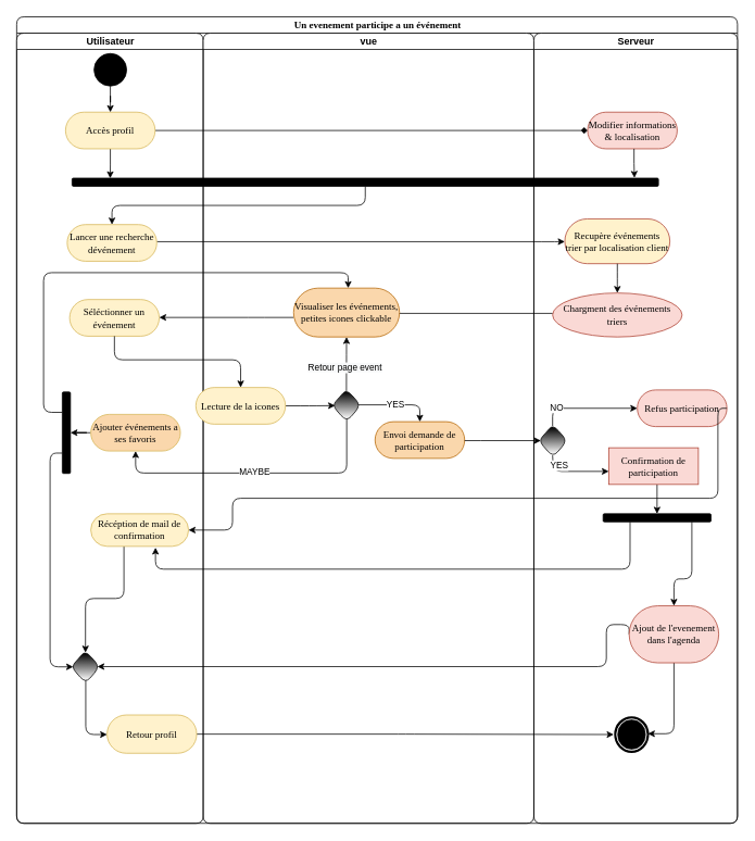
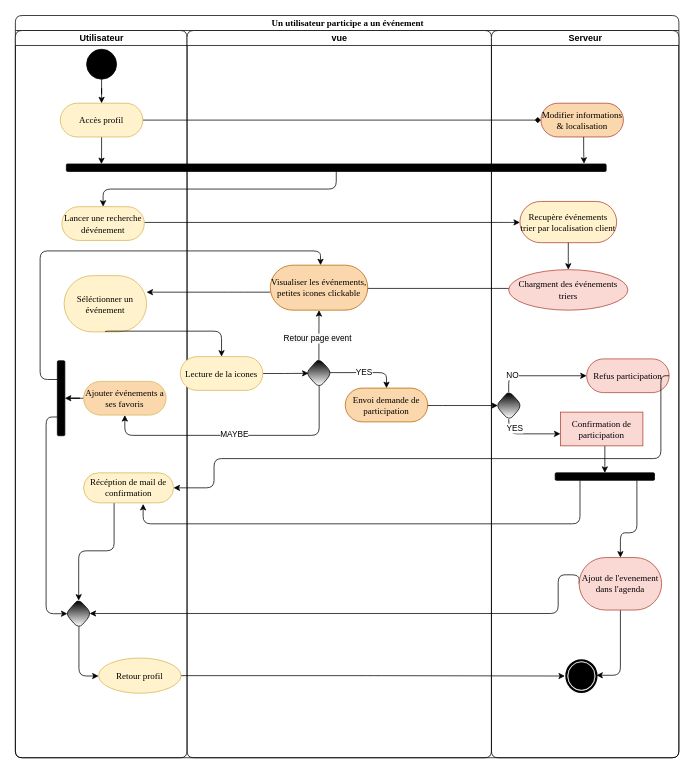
  <mxCell id="0" />
  <mxCell id="1" parent="0" />
- <mxCell id="2" value="Un evenement participe a un événement" style="swimlane;html=1;childLayout=stackLayout;startSize=20;shadow=0;comic=0;labelBackgroundColor=none;strokeWidth=1;fontFamily=Verdana;fontSize=12;align=center;rounded=1;" parent="1" vertex="1"><mxGeometry x="20" y="20" width="885" height="990" as="geometry" /></mxCell>
+ <mxCell id="2" value="Un utilisateur participe a un événement" style="swimlane;html=1;childLayout=stackLayout;startSize=20;shadow=0;comic=0;labelBackgroundColor=none;strokeWidth=1;fontFamily=Verdana;fontSize=12;align=center;rounded=1;" parent="1" vertex="1"><mxGeometry x="20" y="20" width="885" height="990" as="geometry" /></mxCell>
  <mxCell id="3" style="edgeStyle=orthogonalEdgeStyle;orthogonalLoop=1;jettySize=auto;html=1;exitX=1;exitY=0.5;exitDx=0;exitDy=0;" parent="2" source="16" edge="1"><mxGeometry relative="1" as="geometry"><Array as="points"><mxPoint x="478" y="881" /><mxPoint x="734" y="881" /></Array><mxPoint x="221.0" y="886" as="sourcePoint" /><mxPoint x="733" y="881" as="targetPoint" /></mxGeometry></mxCell>
  <mxCell id="4" style="edgeStyle=orthogonalEdgeStyle;orthogonalLoop=1;jettySize=auto;html=1;" parent="2" source="14" target="40" edge="1"><mxGeometry relative="1" as="geometry"><mxPoint x="639" y="276" as="targetPoint" /><Array as="points"><mxPoint x="654" y="276" /><mxPoint x="654" y="276" /></Array></mxGeometry></mxCell>
  <mxCell id="5" style="edgeStyle=orthogonalEdgeStyle;orthogonalLoop=1;jettySize=auto;html=1;entryX=0.915;entryY=0.49;entryDx=0;entryDy=0;exitX=0;exitY=0.5;exitDx=0;exitDy=0;entryPerimeter=0;" parent="2" source="43" target="17" edge="1"><mxGeometry relative="1" as="geometry"><Array as="points"><mxPoint x="724" y="746" /><mxPoint x="724" y="798" /></Array><mxPoint x="698" y="718" as="sourcePoint" /></mxGeometry></mxCell>
  <mxCell id="6" style="edgeStyle=orthogonalEdgeStyle;orthogonalLoop=1;jettySize=auto;html=1;entryX=0.662;entryY=1.038;entryDx=0;entryDy=0;entryPerimeter=0;exitX=0.25;exitY=1;exitDx=0;exitDy=0;" parent="2" source="53" target="11" edge="1"><mxGeometry relative="1" as="geometry"><mxPoint x="764" y="630" as="sourcePoint" /><mxPoint x="181" y="656" as="targetPoint" /><Array as="points"><mxPoint x="753" y="678" /><mxPoint x="170" y="678" /></Array></mxGeometry></mxCell>
  <mxCell id="7" style="edgeStyle=orthogonalEdgeStyle;orthogonalLoop=1;jettySize=auto;html=1;entryX=1;entryY=0.5;entryDx=0;entryDy=0;" parent="2" source="41" target="29" edge="1"><mxGeometry relative="1" as="geometry"><mxPoint x="507" y="307" as="targetPoint" /><Array as="points"><mxPoint x="459" y="364" /></Array><mxPoint x="632" y="366.571" as="sourcePoint" /></mxGeometry></mxCell>
  <mxCell id="8" value="Utilisateur" style="swimlane;html=1;startSize=20;align=center;rounded=1;" parent="2" vertex="1"><mxGeometry y="20" width="229" height="970" as="geometry" /></mxCell>
- <mxCell id="9" value="Séléctionner un événement" style="whiteSpace=wrap;html=1;shadow=0;comic=0;labelBackgroundColor=none;strokeWidth=1;fontFamily=Verdana;fontSize=12;align=center;arcSize=50;fillColor=#fff2cc;strokeColor=#d6b656;rounded=1;" parent="8" vertex="1"><mxGeometry x="65" y="327" width="110" height="45" as="geometry" /></mxCell>
+ <mxCell id="9" value="Séléctionner un événement" style="whiteSpace=wrap;html=1;shadow=0;comic=0;labelBackgroundColor=none;strokeWidth=1;fontFamily=Verdana;fontSize=12;align=center;arcSize=50;fillColor=#fff2cc;strokeColor=#d6b656;rounded=1;" parent="8" vertex="1"><mxGeometry x="65" y="327" width="110" height="75" as="geometry" /></mxCell>
  <mxCell id="10" style="edgeStyle=orthogonalEdgeStyle;orthogonalLoop=1;jettySize=auto;html=1;entryX=0.499;entryY=0.06;entryDx=0;entryDy=0;entryPerimeter=0;exitX=0.339;exitY=0.998;exitDx=0;exitDy=0;exitPerimeter=0;" parent="8" source="11" target="17" edge="1"><mxGeometry relative="1" as="geometry" /></mxCell>
  <mxCell id="11" value="Récéption de mail de confirmation" style="whiteSpace=wrap;html=1;shadow=0;comic=0;labelBackgroundColor=none;strokeWidth=1;fontFamily=Verdana;fontSize=12;align=center;arcSize=50;fillColor=#fff2cc;strokeColor=#d6b656;rounded=1;" parent="8" vertex="1"><mxGeometry x="91" y="590" width="120" height="40" as="geometry" /></mxCell>
  <mxCell id="12" style="edgeStyle=orthogonalEdgeStyle;rounded=0;orthogonalLoop=1;jettySize=auto;html=1;entryX=0.5;entryY=0;entryDx=0;entryDy=0;" parent="8" source="13" target="15" edge="1"><mxGeometry relative="1" as="geometry" /></mxCell>
  <mxCell id="13" value="Ajouter événements a ses favoris" style="whiteSpace=wrap;html=1;shadow=0;comic=0;labelBackgroundColor=none;strokeWidth=1;fontFamily=Verdana;fontSize=12;align=center;arcSize=50;fillColor=#fad7ac;strokeColor=#d6b656;rounded=1;" parent="8" vertex="1"><mxGeometry x="91" y="468" width="110" height="45" as="geometry" /></mxCell>
  <mxCell id="14" value="Lancer une recherche dévénement" style="whiteSpace=wrap;html=1;shadow=0;comic=0;labelBackgroundColor=none;strokeWidth=1;fontFamily=Verdana;fontSize=12;align=center;arcSize=50;fillColor=#fff2cc;strokeColor=#d6b656;rounded=1;" parent="8" vertex="1"><mxGeometry x="62" y="235" width="110" height="45" as="geometry" /></mxCell>
  <mxCell id="15" value="" style="whiteSpace=wrap;html=1;rotation=90;rounded=1;fillColor=#000000;" parent="8" vertex="1"><mxGeometry x="11" y="485.5" width="100" height="10" as="geometry" /></mxCell>
- <mxCell id="16" value="Retour profil" style="whiteSpace=wrap;html=1;shadow=0;comic=0;labelBackgroundColor=none;strokeWidth=1;fontFamily=Verdana;fontSize=12;align=center;arcSize=50;fillColor=#fff2cc;strokeColor=#d6b656;rounded=1;" parent="8" vertex="1"><mxGeometry x="111" y="837" width="110" height="47" as="geometry" /></mxCell>
+ <mxCell id="16" value="Retour profil" style="ellipse;whiteSpace=wrap;html=1;shadow=0;comic=0;labelBackgroundColor=none;strokeWidth=1;fontFamily=Verdana;fontSize=12;align=center;arcSize=50;fillColor=#fff2cc;strokeColor=#d6b656;" parent="8" vertex="1"><mxGeometry x="111" y="837" width="110" height="47" as="geometry" /></mxCell>
  <mxCell id="17" value="" style="rhombus;whiteSpace=wrap;html=1;fillColor=#000000;gradientColor=#ffffff;rounded=1;" parent="8" vertex="1"><mxGeometry x="67" y="758" width="35" height="40" as="geometry" /></mxCell>
  <mxCell id="18" style="edgeStyle=orthogonalEdgeStyle;rounded=1;orthogonalLoop=1;jettySize=auto;html=1;entryX=0.069;entryY=0.498;entryDx=0;entryDy=0;exitX=0.75;exitY=1;exitDx=0;exitDy=0;entryPerimeter=0;" parent="8" source="15" target="17" edge="1"><mxGeometry relative="1" as="geometry"><mxPoint x="18.143" y="781.143" as="targetPoint" /><Array as="points"><mxPoint x="41" y="516" /><mxPoint x="41" y="778" /></Array></mxGeometry></mxCell>
  <mxCell id="19" style="edgeStyle=orthogonalEdgeStyle;rounded=1;orthogonalLoop=1;jettySize=auto;html=1;exitX=0.508;exitY=0.912;exitDx=0;exitDy=0;exitPerimeter=0;" parent="8" source="17" target="16" edge="1"><mxGeometry relative="1" as="geometry"><mxPoint x="110" y="838" as="targetPoint" /><mxPoint x="76" y="827" as="sourcePoint" /><Array as="points"><mxPoint x="85" y="861" /></Array></mxGeometry></mxCell>
  <mxCell id="20" value="" style="ellipse;whiteSpace=wrap;html=1;shadow=0;comic=0;labelBackgroundColor=none;strokeWidth=1;fontFamily=Verdana;fontSize=12;align=center;fillColor=#000000;rounded=1;" parent="8" vertex="1"><mxGeometry x="95" y="25" width="40" height="40" as="geometry" /></mxCell>
  <mxCell id="21" style="edgeStyle=orthogonalEdgeStyle;orthogonalLoop=1;jettySize=auto;html=1;entryX=0.5;entryY=0;entryDx=0;entryDy=0;" parent="2" source="28" target="14" edge="1"><mxGeometry relative="1" as="geometry" /></mxCell>
  <mxCell id="22" style="edgeStyle=orthogonalEdgeStyle;orthogonalLoop=1;jettySize=auto;html=1;" parent="2" source="29" target="9" edge="1"><mxGeometry relative="1" as="geometry"><mxPoint x="152" y="353" as="targetPoint" /><Array as="points"><mxPoint x="294" y="369" /><mxPoint x="294" y="369" /></Array></mxGeometry></mxCell>
  <mxCell id="23" style="edgeStyle=orthogonalEdgeStyle;orthogonalLoop=1;jettySize=auto;html=1;exitX=0.25;exitY=1;exitDx=0;exitDy=0;" parent="2" source="15" target="29" edge="1"><mxGeometry relative="1" as="geometry"><Array as="points"><mxPoint x="33" y="486" /><mxPoint x="33" y="314" /><mxPoint x="407" y="314" /></Array><mxPoint x="367" y="334" as="targetPoint" /></mxGeometry></mxCell>
  <mxCell id="24" style="edgeStyle=orthogonalEdgeStyle;orthogonalLoop=1;jettySize=auto;html=1;exitX=0.506;exitY=0.904;exitDx=0;exitDy=0;exitPerimeter=0;entryX=0.5;entryY=1;entryDx=0;entryDy=0;" parent="2" source="32" target="13" edge="1"><mxGeometry relative="1" as="geometry"><mxPoint x="121" y="518" as="targetPoint" /><Array as="points"><mxPoint x="405" y="560" /><mxPoint x="146" y="560" /></Array></mxGeometry></mxCell>
  <mxCell id="25" value="MAYBE" style="edgeLabel;html=1;align=center;verticalAlign=middle;resizable=0;points=[];rounded=1;" parent="24" vertex="1" connectable="0"><mxGeometry x="0.023" y="-2" relative="1" as="geometry"><mxPoint as="offset" /></mxGeometry></mxCell>
  <mxCell id="26" style="edgeStyle=orthogonalEdgeStyle;orthogonalLoop=1;jettySize=auto;html=1;exitX=0.5;exitY=1;exitDx=0;exitDy=0;entryX=0.5;entryY=0;entryDx=0;entryDy=0;" parent="2" source="9" target="34" edge="1"><mxGeometry relative="1" as="geometry"><mxPoint x="101" y="453" as="targetPoint" /><Array as="points"><mxPoint x="120" y="421" /><mxPoint x="275" y="421" /></Array></mxGeometry></mxCell>
  <mxCell id="27" value="vue" style="swimlane;html=1;startSize=20;align=center;rounded=1;" parent="2" vertex="1"><mxGeometry x="229" y="20" width="406" height="970" as="geometry" /></mxCell>
  <mxCell id="28" value="" style="whiteSpace=wrap;html=1;fillColor=#000000;rounded=1;" parent="27" vertex="1"><mxGeometry x="-161" y="178" width="720" height="10" as="geometry" /></mxCell>
  <mxCell id="29" value="Visualiser les événements, petites icones clickable" style="whiteSpace=wrap;html=1;shadow=0;comic=0;labelBackgroundColor=none;strokeWidth=1;fontFamily=Verdana;fontSize=12;align=center;arcSize=50;fillColor=#fad7ac;strokeColor=#b46504;rounded=1;" parent="27" vertex="1"><mxGeometry x="111" y="313" width="130" height="60" as="geometry" /></mxCell>
  <mxCell id="30" style="edgeStyle=orthogonalEdgeStyle;orthogonalLoop=1;jettySize=auto;html=1;exitX=0.496;exitY=0.062;exitDx=0;exitDy=0;exitPerimeter=0;" parent="27" source="32" target="29" edge="1"><mxGeometry relative="1" as="geometry"><Array as="points" /></mxGeometry></mxCell>
  <mxCell id="31" value="&lt;span style=&quot;background-color: rgb(248 , 249 , 250)&quot;&gt;Retour page event&lt;/span&gt;" style="edgeLabel;html=1;align=center;verticalAlign=middle;resizable=0;points=[];rounded=1;" parent="30" vertex="1" connectable="0"><mxGeometry x="-0.373" y="2" relative="1" as="geometry"><mxPoint y="-8" as="offset" /></mxGeometry></mxCell>
  <mxCell id="32" value="" style="rhombus;whiteSpace=wrap;html=1;fillColor=#000000;gradientColor=#ffffff;rounded=1;" parent="27" vertex="1"><mxGeometry x="158.5" y="437" width="35" height="40" as="geometry" /></mxCell>
  <mxCell id="33" style="edgeStyle=orthogonalEdgeStyle;orthogonalLoop=1;jettySize=auto;html=1;entryX=0.099;entryY=0.506;entryDx=0;entryDy=0;entryPerimeter=0;" parent="27" source="34" target="32" edge="1"><mxGeometry relative="1" as="geometry" /></mxCell>
  <mxCell id="34" value="Lecture de la icones" style="whiteSpace=wrap;html=1;shadow=0;comic=0;labelBackgroundColor=none;strokeWidth=1;fontFamily=Verdana;fontSize=12;align=center;arcSize=50;fillColor=#fff2cc;strokeColor=#d6b656;rounded=1;" parent="27" vertex="1"><mxGeometry x="-9" y="435" width="110" height="45" as="geometry" /></mxCell>
  <mxCell id="35" value="Envoi demande de participation" style="whiteSpace=wrap;html=1;shadow=0;comic=0;labelBackgroundColor=none;strokeWidth=1;fontFamily=Verdana;fontSize=12;align=center;arcSize=50;fillColor=#fad7ac;strokeColor=#b46504;rounded=1;" parent="27" vertex="1"><mxGeometry x="211" y="477" width="110" height="45" as="geometry" /></mxCell>
  <mxCell id="36" style="edgeStyle=orthogonalEdgeStyle;orthogonalLoop=1;jettySize=auto;html=1;entryX=0.5;entryY=0;entryDx=0;entryDy=0;exitX=0.914;exitY=0.483;exitDx=0;exitDy=0;exitPerimeter=0;" parent="27" source="32" target="35" edge="1"><mxGeometry relative="1" as="geometry"><mxPoint x="351" y="435.5" as="targetPoint" /></mxGeometry></mxCell>
  <mxCell id="37" value="YES" style="edgeLabel;html=1;align=center;verticalAlign=middle;resizable=0;points=[];rounded=1;" parent="36" vertex="1" connectable="0"><mxGeometry x="-0.287" y="1" relative="1" as="geometry"><mxPoint x="11" as="offset" /></mxGeometry></mxCell>
  <mxCell id="38" value="Serveur" style="swimlane;html=1;startSize=20;rounded=1;" parent="2" vertex="1"><mxGeometry x="635" y="20" width="250" height="970" as="geometry" /></mxCell>
  <mxCell id="39" value="" style="shape=mxgraph.bpmn.shape;html=1;verticalLabelPosition=bottom;verticalAlign=top;perimeter=ellipsePerimeter;outline=end;symbol=terminate;shadow=0;comic=0;strokeWidth=1;fontFamily=Verdana;fontSize=12;align=center;rounded=1;" parent="38" vertex="1"><mxGeometry x="100" y="840" width="40" height="42" as="geometry" /></mxCell>
  <mxCell id="40" value="Recupère événements trier par localisation client" style="whiteSpace=wrap;html=1;shadow=0;comic=0;labelBackgroundColor=none;strokeWidth=1;fontFamily=Verdana;fontSize=12;align=center;arcSize=50;fillColor=#fff2cc;strokeColor=#ae4132;rounded=1;" parent="38" vertex="1"><mxGeometry x="38" y="228" width="129" height="55" as="geometry" /></mxCell>
  <mxCell id="41" value="Chargment des événements triers" style="ellipse;whiteSpace=wrap;html=1;shadow=0;comic=0;labelBackgroundColor=none;strokeWidth=1;fontFamily=Verdana;fontSize=12;align=center;arcSize=50;fillColor=#fad9d5;strokeColor=#ae4132;" parent="38" vertex="1"><mxGeometry x="23" y="319" width="159" height="54" as="geometry" /></mxCell>
  <mxCell id="42" style="edgeStyle=orthogonalEdgeStyle;rounded=1;orthogonalLoop=1;jettySize=auto;html=1;exitX=0.5;exitY=1;exitDx=0;exitDy=0;" parent="38" source="43" edge="1"><mxGeometry relative="1" as="geometry"><Array as="points"><mxPoint x="172" y="860" /></Array><mxPoint x="140" y="860" as="targetPoint" /></mxGeometry></mxCell>
  <mxCell id="43" value="Ajout de l'evenement dans l'agenda" style="whiteSpace=wrap;html=1;shadow=0;comic=0;labelBackgroundColor=none;strokeWidth=1;fontFamily=Verdana;fontSize=12;align=center;arcSize=50;fillColor=#fad9d5;strokeColor=#ae4132;rounded=1;" parent="38" vertex="1"><mxGeometry x="117" y="703" width="110" height="70" as="geometry" /></mxCell>
- <mxCell id="44" value="Modifier informations &amp;amp; localisation" style="whiteSpace=wrap;html=1;shadow=0;comic=0;labelBackgroundColor=none;strokeWidth=1;fontFamily=Verdana;fontSize=12;align=center;arcSize=50;fillColor=#fad9d5;strokeColor=#ae4132;rounded=1;" parent="38" vertex="1"><mxGeometry x="66" y="97" width="110" height="45" as="geometry" /></mxCell>
+ <mxCell id="44" value="Modifier informations &amp;amp; localisation" style="whiteSpace=wrap;html=1;shadow=0;comic=0;labelBackgroundColor=none;strokeWidth=1;fontFamily=Verdana;fontSize=12;align=center;arcSize=50;fillColor=#fad7ac;strokeColor=#ae4132;rounded=1;" parent="38" vertex="1"><mxGeometry x="66" y="97" width="110" height="45" as="geometry" /></mxCell>
  <mxCell id="45" style="edgeStyle=orthogonalEdgeStyle;rounded=0;orthogonalLoop=1;jettySize=auto;html=1;entryX=0.5;entryY=0;entryDx=0;entryDy=0;exitX=0.539;exitY=1.002;exitDx=0;exitDy=0;exitPerimeter=0;" parent="38" source="46" target="53" edge="1"><mxGeometry relative="1" as="geometry"><mxPoint x="151" y="564" as="sourcePoint" /><mxPoint x="166.031" y="591.43" as="targetPoint" /><Array as="points" /></mxGeometry></mxCell>
  <mxCell id="46" value="Confirmation de participation" style="whiteSpace=wrap;html=1;shadow=0;comic=0;labelBackgroundColor=none;strokeWidth=1;fontFamily=Verdana;fontSize=12;align=center;arcSize=50;fillColor=#fad9d5;strokeColor=#ae4132;rounded=0;" parent="38" vertex="1"><mxGeometry x="92" y="509" width="110" height="45" as="geometry" /></mxCell>
  <mxCell id="47" style="edgeStyle=orthogonalEdgeStyle;orthogonalLoop=1;jettySize=auto;html=1;entryX=0;entryY=0.5;entryDx=0;entryDy=0;exitX=0.486;exitY=0.053;exitDx=0;exitDy=0;exitPerimeter=0;" parent="38" source="49" target="50" edge="1"><mxGeometry relative="1" as="geometry"><mxPoint x="272" y="448" as="targetPoint" /><Array as="points"><mxPoint x="23" y="461" /></Array></mxGeometry></mxCell>
  <mxCell id="48" value="NO" style="edgeLabel;html=1;align=center;verticalAlign=middle;resizable=0;points=[];rounded=1;" parent="47" vertex="1" connectable="0"><mxGeometry x="-0.574" y="1" relative="1" as="geometry"><mxPoint as="offset" /></mxGeometry></mxCell>
  <mxCell id="49" value="" style="rhombus;whiteSpace=wrap;html=1;fillColor=#000000;gradientColor=#ffffff;rounded=1;" parent="38" vertex="1"><mxGeometry x="6" y="480.5" width="35" height="40" as="geometry" /></mxCell>
  <mxCell id="50" value="Refus participation" style="whiteSpace=wrap;html=1;shadow=0;comic=0;labelBackgroundColor=none;strokeWidth=1;fontFamily=Verdana;fontSize=12;align=center;arcSize=50;fillColor=#fad9d5;strokeColor=#ae4132;rounded=1;" parent="38" vertex="1"><mxGeometry x="127" y="438" width="110" height="45" as="geometry" /></mxCell>
  <mxCell id="51" style="edgeStyle=orthogonalEdgeStyle;orthogonalLoop=1;jettySize=auto;html=1;entryX=0.5;entryY=0;entryDx=0;entryDy=0;" parent="38" source="40" target="41" edge="1"><mxGeometry relative="1" as="geometry"><mxPoint x="-2" y="303" as="targetPoint" /><Array as="points"><mxPoint x="103" y="303" /><mxPoint x="102" y="303" /></Array></mxGeometry></mxCell>
  <mxCell id="52" style="edgeStyle=orthogonalEdgeStyle;rounded=1;orthogonalLoop=1;jettySize=auto;html=1;entryX=0.5;entryY=0;entryDx=0;entryDy=0;" parent="38" source="53" target="43" edge="1"><mxGeometry relative="1" as="geometry"><Array as="points"><mxPoint x="194" y="670" /><mxPoint x="172" y="670" /></Array></mxGeometry></mxCell>
  <mxCell id="53" value="" style="whiteSpace=wrap;html=1;rotation=0;fillColor=#000000;rounded=1;" parent="38" vertex="1"><mxGeometry x="85" y="590" width="132.49" height="10" as="geometry" /></mxCell>
  <mxCell id="54" style="edgeStyle=orthogonalEdgeStyle;orthogonalLoop=1;jettySize=auto;html=1;exitX=0.486;exitY=0.946;exitDx=0;exitDy=0;exitPerimeter=0;" parent="38" source="49" target="46" edge="1"><mxGeometry relative="1" as="geometry"><mxPoint x="111" y="534.5" as="targetPoint" /><mxPoint x="23.5" y="523.5" as="sourcePoint" /><Array as="points"><mxPoint x="24" y="518" /><mxPoint x="24" y="538" /></Array></mxGeometry></mxCell>
  <mxCell id="55" value="YES" style="edgeLabel;html=1;align=center;verticalAlign=middle;resizable=0;points=[];rounded=1;" parent="54" vertex="1" connectable="0"><mxGeometry x="-0.783" y="3" relative="1" as="geometry"><mxPoint x="4" y="2" as="offset" /></mxGeometry></mxCell>
  <mxCell id="56" style="edgeStyle=orthogonalEdgeStyle;rounded=0;orthogonalLoop=1;jettySize=auto;html=1;entryX=0.073;entryY=0.493;entryDx=0;entryDy=0;entryPerimeter=0;" parent="2" source="35" target="49" edge="1"><mxGeometry relative="1" as="geometry"><Array as="points"><mxPoint x="570" y="521" /></Array></mxGeometry></mxCell>
  <mxCell id="57" style="edgeStyle=orthogonalEdgeStyle;rounded=0;orthogonalLoop=1;jettySize=auto;html=1;entryX=0.959;entryY=-0.034;entryDx=0;entryDy=0;entryPerimeter=0;" parent="2" source="44" target="28" edge="1"><mxGeometry relative="1" as="geometry"><mxPoint x="763" y="198" as="targetPoint" /><Array as="points"><mxPoint x="758" y="180" /><mxPoint x="758" y="180" /></Array></mxGeometry></mxCell>
  <mxCell id="58" style="edgeStyle=orthogonalEdgeStyle;orthogonalLoop=1;jettySize=auto;html=1;exitX=1;exitY=0.5;exitDx=0;exitDy=0;entryX=1;entryY=0.5;entryDx=0;entryDy=0;" parent="2" source="50" target="11" edge="1"><mxGeometry relative="1" as="geometry"><mxPoint x="273" y="650" as="targetPoint" /><Array as="points"><mxPoint x="861" y="481" /><mxPoint x="861" y="591" /><mxPoint x="265" y="591" /><mxPoint x="265" y="630" /></Array><mxPoint x="856" y="472" as="sourcePoint" /></mxGeometry></mxCell>
  <mxCell id="59" style="edgeStyle=orthogonalEdgeStyle;rounded=0;orthogonalLoop=1;jettySize=auto;html=1;entryX=0;entryY=0.5;entryDx=0;entryDy=0;endArrow=diamond;" parent="1" source="61" target="44" edge="1"><mxGeometry relative="1" as="geometry" /></mxCell>
  <mxCell id="60" style="edgeStyle=orthogonalEdgeStyle;rounded=0;orthogonalLoop=1;jettySize=auto;html=1;entryX=0.065;entryY=0.017;entryDx=0;entryDy=0;entryPerimeter=0;" parent="1" source="61" target="28" edge="1"><mxGeometry relative="1" as="geometry" /></mxCell>
  <mxCell id="61" value="Accès profil" style="whiteSpace=wrap;html=1;shadow=0;comic=0;labelBackgroundColor=none;strokeWidth=1;fontFamily=Verdana;fontSize=12;align=center;arcSize=50;fillColor=#fff2cc;strokeColor=#d6b656;rounded=1;" parent="1" vertex="1"><mxGeometry x="80" y="137" width="110" height="45" as="geometry" /></mxCell>
  <mxCell id="62" style="edgeStyle=orthogonalEdgeStyle;orthogonalLoop=1;jettySize=auto;html=1;entryX=1;entryY=0.5;entryDx=0;entryDy=0;" parent="1" edge="1"><mxGeometry relative="1" as="geometry"><Array as="points"><mxPoint x="841" y="101" /><mxPoint x="841" y="228" /></Array><mxPoint x="547.5" y="227.5" as="targetPoint" /></mxGeometry></mxCell>
  <mxCell id="63" style="edgeStyle=orthogonalEdgeStyle;rounded=0;orthogonalLoop=1;jettySize=auto;html=1;" parent="1" source="20" target="61" edge="1"><mxGeometry relative="1" as="geometry" /></mxCell>
